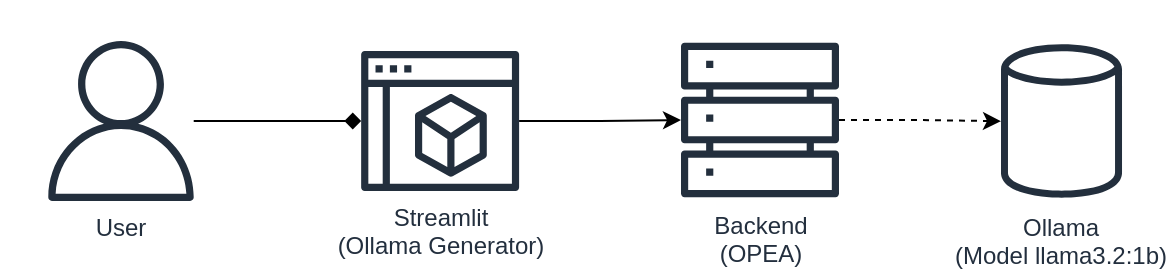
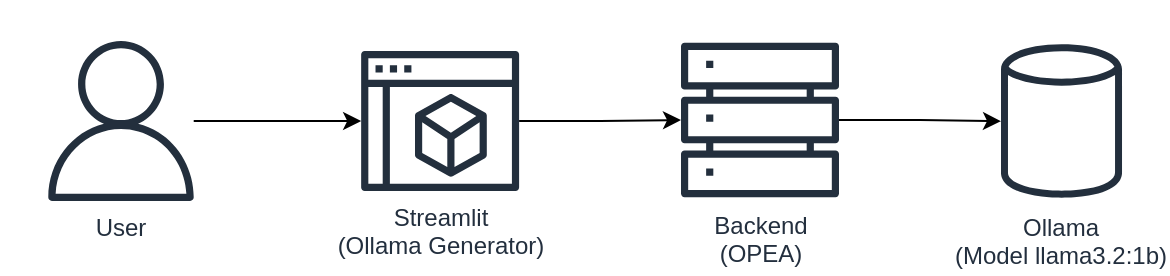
  <mxCell id="0" />
  <mxCell id="1" parent="0" />
- <mxCell id="2" style="edgeStyle=orthogonalEdgeStyle;rounded=0;orthogonalLoop=1;jettySize=auto;html=1;endArrow=diamond;" edge="1" parent="1" source="3" target="5"><mxGeometry relative="1" as="geometry" /></mxCell>
+ <mxCell id="2" style="edgeStyle=orthogonalEdgeStyle;rounded=0;orthogonalLoop=1;jettySize=auto;html=1;" edge="1" parent="1" source="3" target="5"><mxGeometry relative="1" as="geometry" /></mxCell>
  <mxCell id="3" value="User" style="sketch=0;outlineConnect=0;fontColor=#232F3E;gradientColor=none;fillColor=#232F3D;strokeColor=none;dashed=0;verticalLabelPosition=bottom;verticalAlign=top;align=center;html=1;fontSize=12;fontStyle=0;aspect=fixed;pointerEvents=1;shape=mxgraph.aws4.user;" vertex="1" parent="1"><mxGeometry x="20" y="20" width="80" height="80" as="geometry" /></mxCell>
  <mxCell id="4" style="edgeStyle=orthogonalEdgeStyle;rounded=0;orthogonalLoop=1;jettySize=auto;html=1;" edge="1" parent="1" source="5" target="8"><mxGeometry relative="1" as="geometry" /></mxCell>
  <mxCell id="5" value="Streamlit&lt;div&gt;(Ollama Generator)&lt;/div&gt;" style="sketch=0;outlineConnect=0;fontColor=#232F3E;gradientColor=none;fillColor=#232F3D;strokeColor=none;dashed=0;verticalLabelPosition=bottom;verticalAlign=top;align=center;html=1;fontSize=12;fontStyle=0;aspect=fixed;pointerEvents=1;shape=mxgraph.aws4.management_console2;" vertex="1" parent="1"><mxGeometry x="180" y="25" width="79.13" height="70" as="geometry" /></mxCell>
  <mxCell id="6" value="Ollama&lt;div&gt;(Model llama3.2:1b)&lt;/div&gt;" style="sketch=0;outlineConnect=0;fontColor=#232F3E;gradientColor=none;fillColor=#232F3D;strokeColor=none;dashed=0;verticalLabelPosition=bottom;verticalAlign=top;align=center;html=1;fontSize=12;fontStyle=0;aspect=fixed;pointerEvents=1;shape=mxgraph.aws4.generic_database;" vertex="1" parent="1"><mxGeometry x="500" y="20" width="60.51" height="80" as="geometry" /></mxCell>
- <mxCell id="7" style="edgeStyle=orthogonalEdgeStyle;rounded=0;orthogonalLoop=1;jettySize=auto;html=1;dashed=1;" edge="1" parent="1" source="8" target="6"><mxGeometry relative="1" as="geometry" /></mxCell>
+ <mxCell id="7" style="edgeStyle=orthogonalEdgeStyle;rounded=0;orthogonalLoop=1;jettySize=auto;html=1;" edge="1" parent="1" source="8" target="6"><mxGeometry relative="1" as="geometry" /></mxCell>
  <mxCell id="8" value="Backend&lt;div&gt;(OPEA)&lt;/div&gt;" style="sketch=0;outlineConnect=0;fontColor=#232F3E;gradientColor=none;fillColor=#232F3D;strokeColor=none;dashed=0;verticalLabelPosition=bottom;verticalAlign=top;align=center;html=1;fontSize=12;fontStyle=0;aspect=fixed;pointerEvents=1;shape=mxgraph.aws4.servers;" vertex="1" parent="1"><mxGeometry x="340" y="20" width="79" height="79" as="geometry" /></mxCell>
